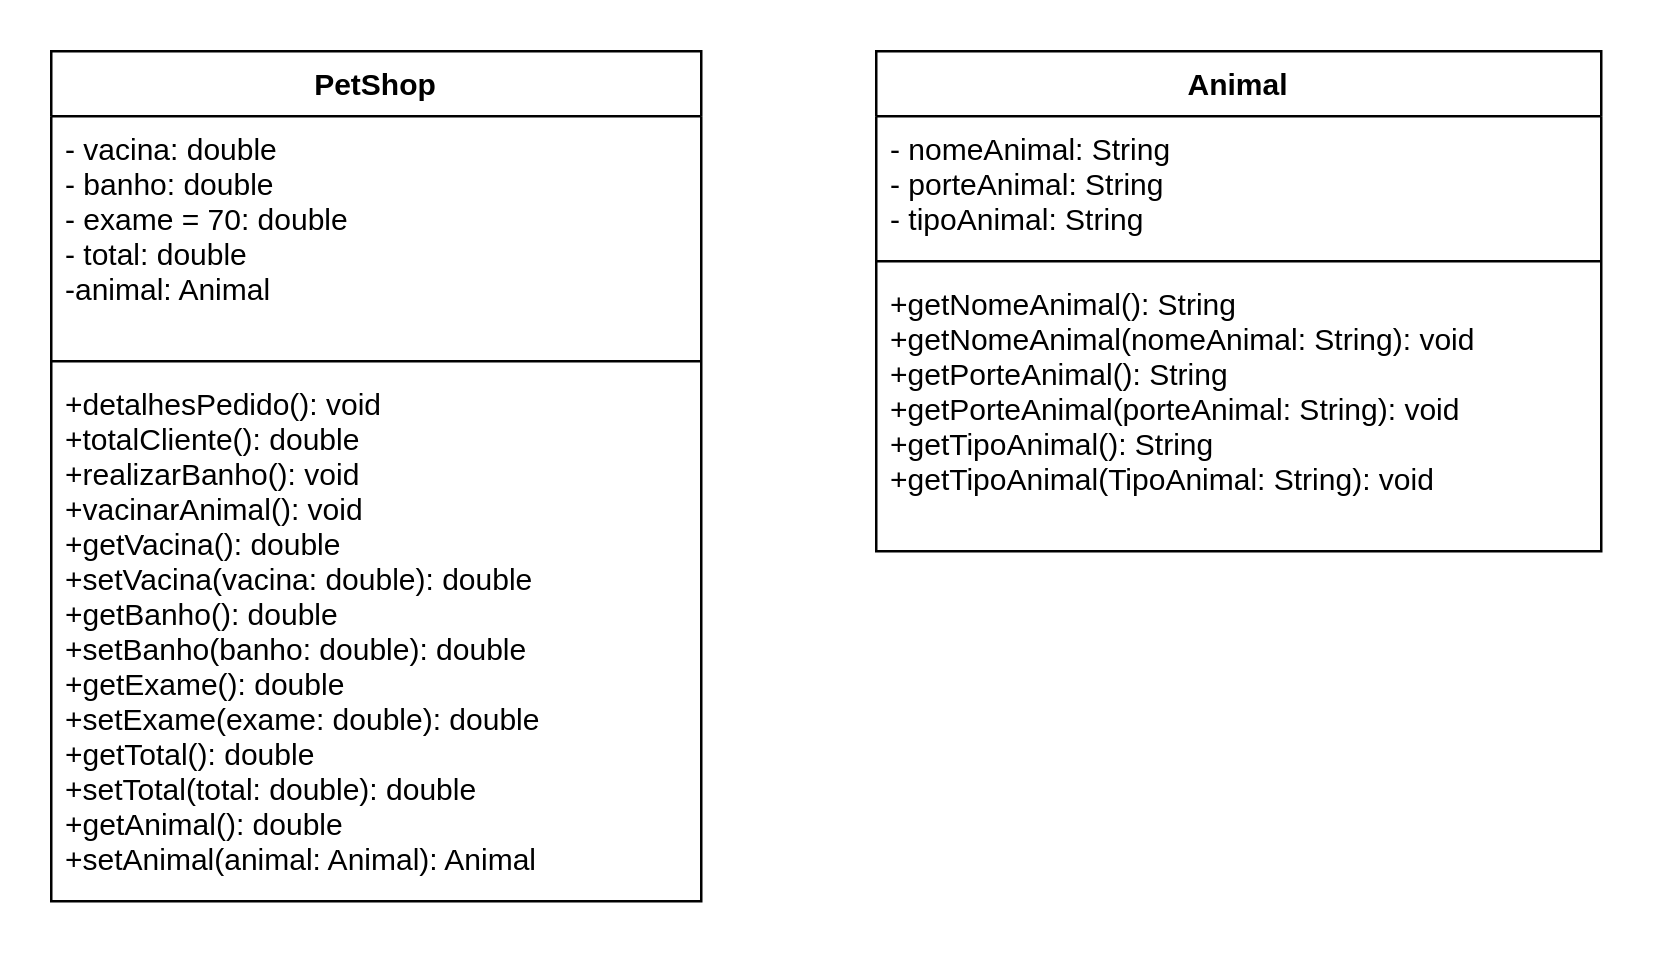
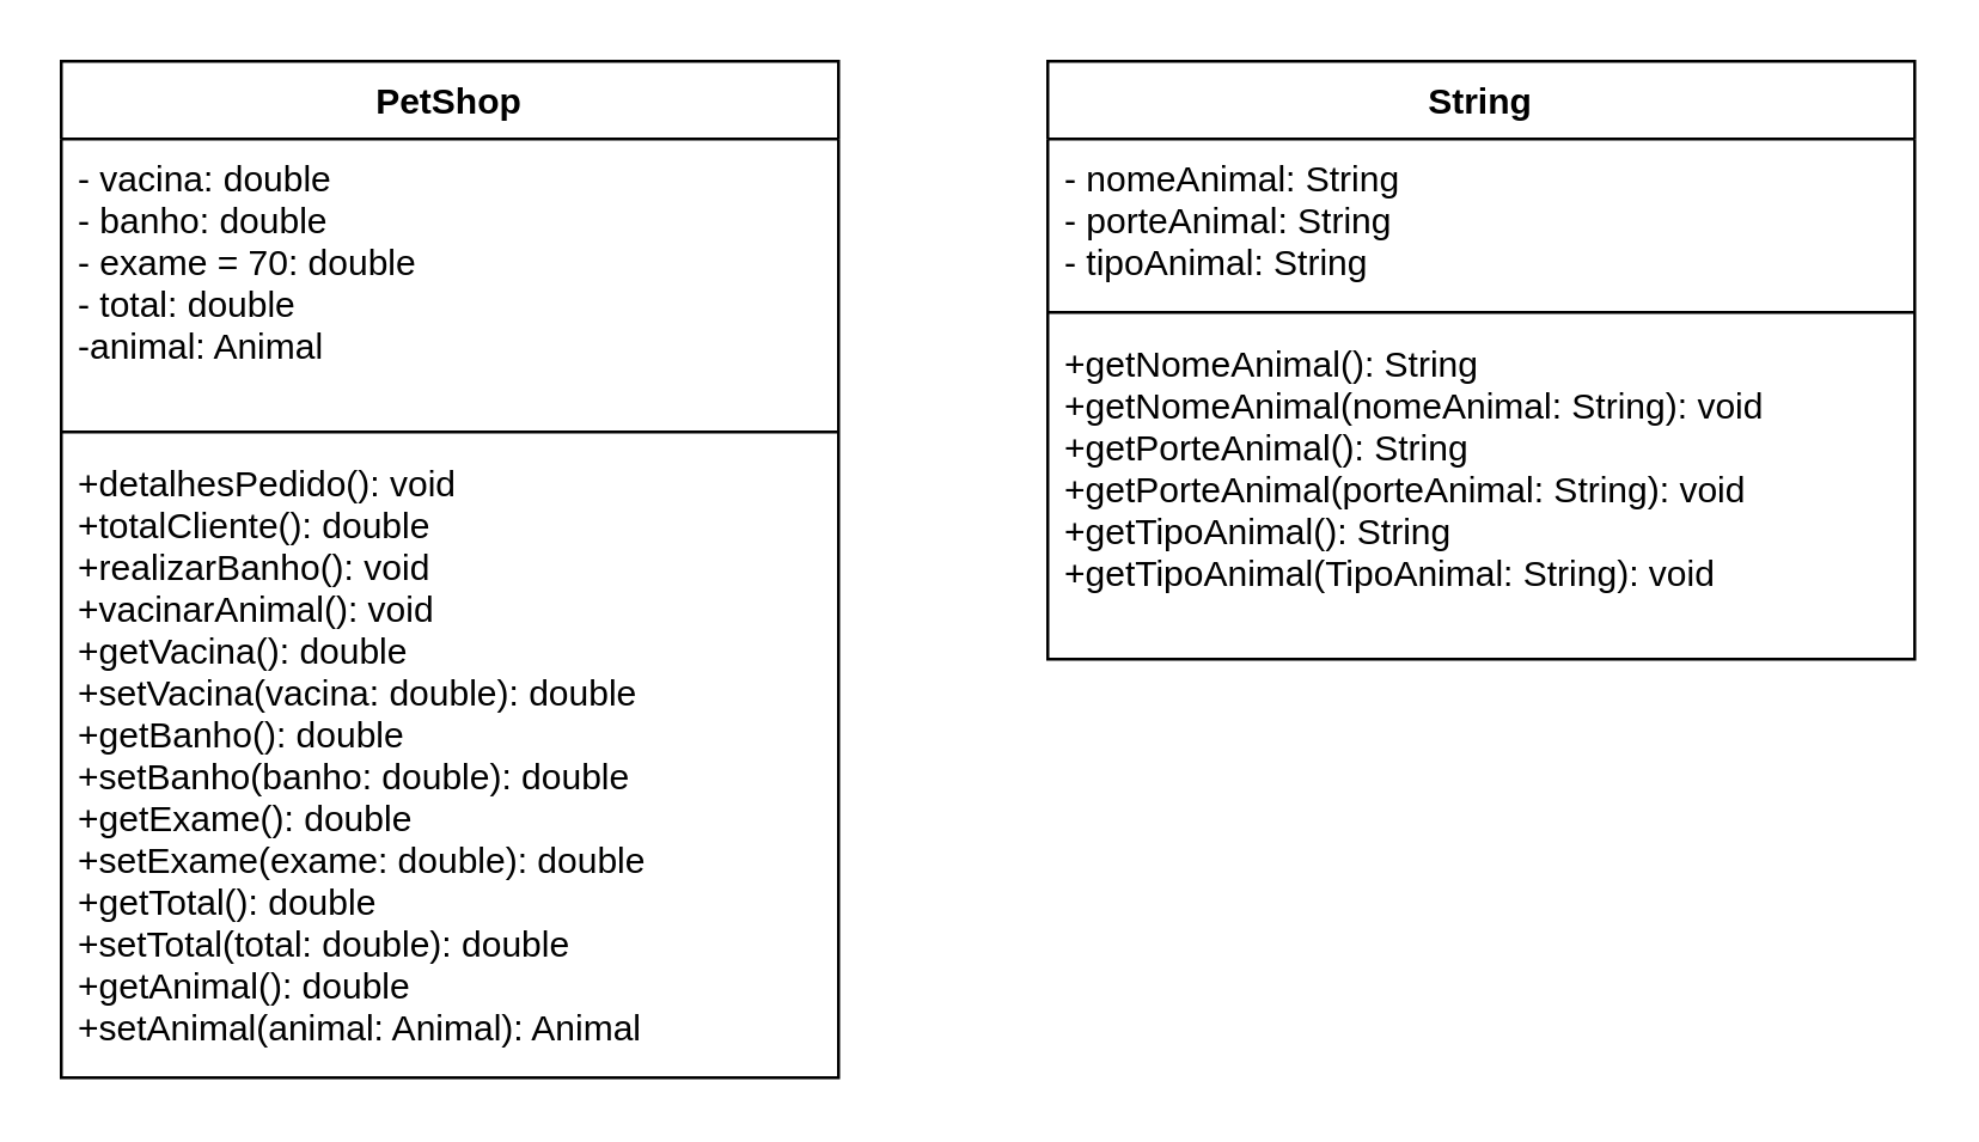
  <mxCell id="0" />
  <mxCell id="1" parent="0" />
  <mxCell id="2" value="PetShop" style="swimlane;fontStyle=1;align=center;verticalAlign=top;childLayout=stackLayout;horizontal=1;startSize=26;horizontalStack=0;resizeParent=1;resizeParentMax=0;resizeLast=0;collapsible=1;marginBottom=0;" vertex="1" parent="1"><mxGeometry x="20" y="20" width="260" height="340" as="geometry" /></mxCell>
  <mxCell id="3" value="- vacina: double&#10;- banho: double&#10;- exame = 70: double&#10;- total: double&#10;-animal: Animal" style="text;strokeColor=none;fillColor=none;align=left;verticalAlign=top;spacingLeft=4;spacingRight=4;overflow=hidden;rotatable=0;points=[[0,0.5],[1,0.5]];portConstraint=eastwest;" vertex="1" parent="2"><mxGeometry y="26" width="260" height="94" as="geometry" /></mxCell>
  <mxCell id="4" value="" style="line;strokeWidth=1;fillColor=none;align=left;verticalAlign=middle;spacingTop=-1;spacingLeft=3;spacingRight=3;rotatable=0;labelPosition=right;points=[];portConstraint=eastwest;" vertex="1" parent="2"><mxGeometry y="120" width="260" height="8" as="geometry" /></mxCell>
  <mxCell id="5" value="+detalhesPedido(): void&#10;+totalCliente(): double&#10;+realizarBanho(): void&#10;+vacinarAnimal(): void&#10;+getVacina(): double&#10;+setVacina(vacina: double): double&#10;+getBanho(): double&#10;+setBanho(banho: double): double&#10;+getExame(): double&#10;+setExame(exame: double): double&#10;+getTotal(): double&#10;+setTotal(total: double): double&#10;+getAnimal(): double&#10;+setAnimal(animal: Animal): Animal" style="text;strokeColor=none;fillColor=none;align=left;verticalAlign=top;spacingLeft=4;spacingRight=4;overflow=hidden;rotatable=0;points=[[0,0.5],[1,0.5]];portConstraint=eastwest;" vertex="1" parent="2"><mxGeometry y="128" width="260" height="212" as="geometry" /></mxCell>
- <mxCell id="6" value="Animal" style="swimlane;fontStyle=1;align=center;verticalAlign=top;childLayout=stackLayout;horizontal=1;startSize=26;horizontalStack=0;resizeParent=1;resizeParentMax=0;resizeLast=0;collapsible=1;marginBottom=0;" vertex="1" parent="1"><mxGeometry x="350" y="20" width="290" height="200" as="geometry" /></mxCell>
+ <mxCell id="6" value="String" style="swimlane;fontStyle=1;align=center;verticalAlign=top;childLayout=stackLayout;horizontal=1;startSize=26;horizontalStack=0;resizeParent=1;resizeParentMax=0;resizeLast=0;collapsible=1;marginBottom=0;" vertex="1" parent="1"><mxGeometry x="350" y="20" width="290" height="200" as="geometry" /></mxCell>
  <mxCell id="7" value="- nomeAnimal: String&#10;- porteAnimal: String&#10;- tipoAnimal: String" style="text;strokeColor=none;fillColor=none;align=left;verticalAlign=top;spacingLeft=4;spacingRight=4;overflow=hidden;rotatable=0;points=[[0,0.5],[1,0.5]];portConstraint=eastwest;" vertex="1" parent="6"><mxGeometry y="26" width="290" height="54" as="geometry" /></mxCell>
  <mxCell id="8" value="" style="line;strokeWidth=1;fillColor=none;align=left;verticalAlign=middle;spacingTop=-1;spacingLeft=3;spacingRight=3;rotatable=0;labelPosition=right;points=[];portConstraint=eastwest;" vertex="1" parent="6"><mxGeometry y="80" width="290" height="8" as="geometry" /></mxCell>
  <mxCell id="9" value="+getNomeAnimal(): String&#10;+getNomeAnimal(nomeAnimal: String): void&#10;+getPorteAnimal(): String&#10;+getPorteAnimal(porteAnimal: String): void&#10;+getTipoAnimal(): String&#10;+getTipoAnimal(TipoAnimal: String): void" style="text;strokeColor=none;fillColor=none;align=left;verticalAlign=top;spacingLeft=4;spacingRight=4;overflow=hidden;rotatable=0;points=[[0,0.5],[1,0.5]];portConstraint=eastwest;" vertex="1" parent="6"><mxGeometry y="88" width="290" height="112" as="geometry" /></mxCell>
